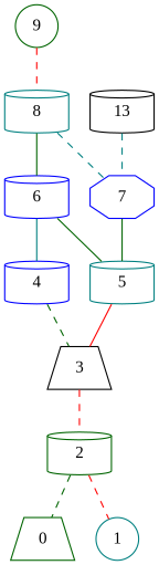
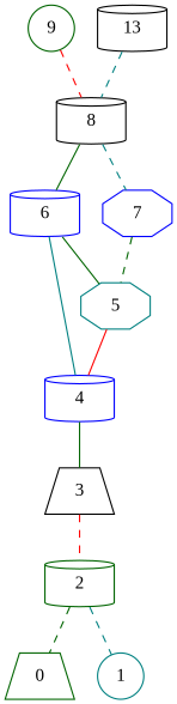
  graph {
    fontname="Liberation Serif"
    node [color=darkgreen fontname="Liberation Serif" shape=cylinder]
    edge [color=darkgreen fontname="Liberation Serif" style=dashed]
    0 [shape=trapezium]
    1 [color=teal shape=circle]
    2
    3 [color=black shape=trapezium]
    4 [color=blue]
-   5 [color=teal]
+   5 [color=teal shape=octagon]
    6 [color=blue]
    7 [color=blue shape=octagon]
-   8 [color=teal]
+   8 [color=black]
    9 [shape=circle]
    n11 [color=black label=13]
    2 -- 0
-   2 -- 1 [color=red]
+   2 -- 1 [color=teal]
    3 -- 2 [color=red]
-   4 -- 3
-   5 -- 3 [color=red style=solid]
+   4 -- 3 [style=solid]
+   5 -- 4 [color=red style=solid]
    6 -- 4 [color=teal style=solid]
    6 -- 5 [style=solid]
-   7 -- 5 [style=solid]
+   7 -- 5
    8 -- 6 [style=solid]
    8 -- 7 [color=teal]
    9 -- 8 [color=red]
-   n11 -- 7 [color=teal]
+   n11 -- 8 [color=teal]
  }
